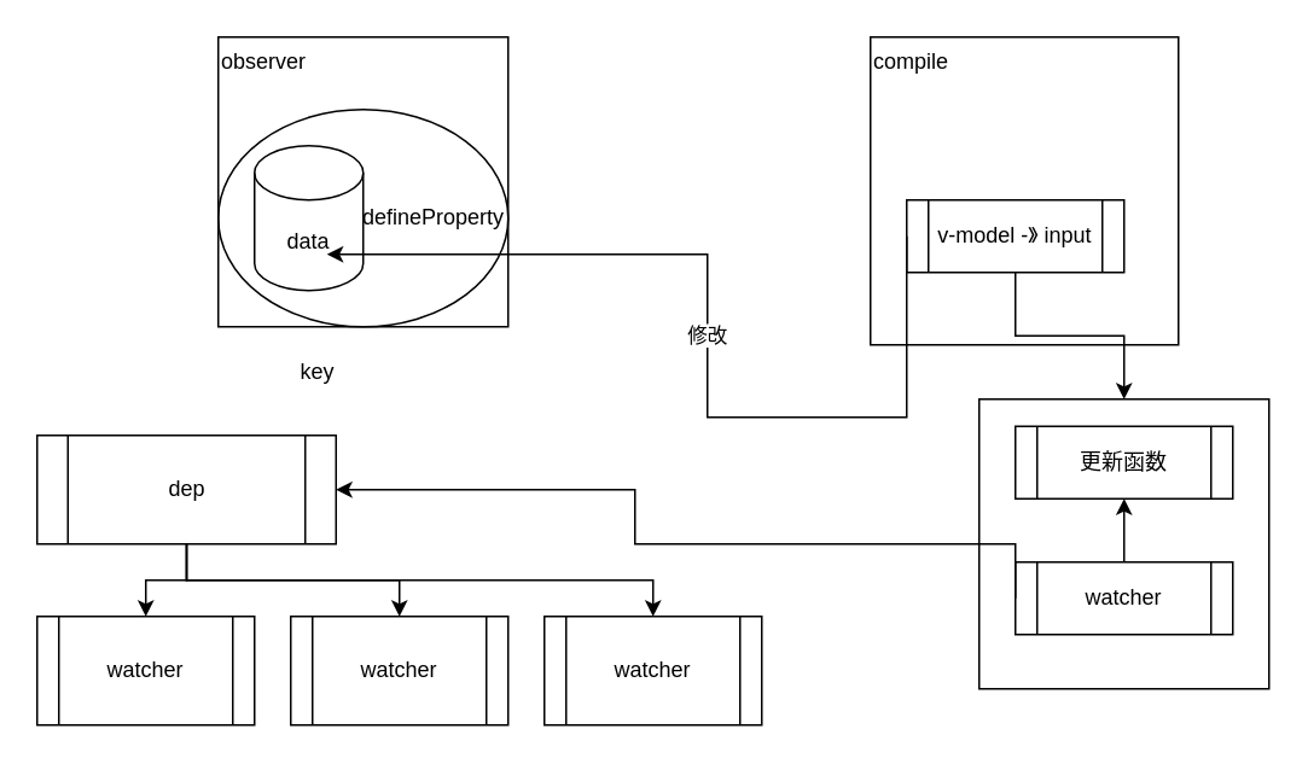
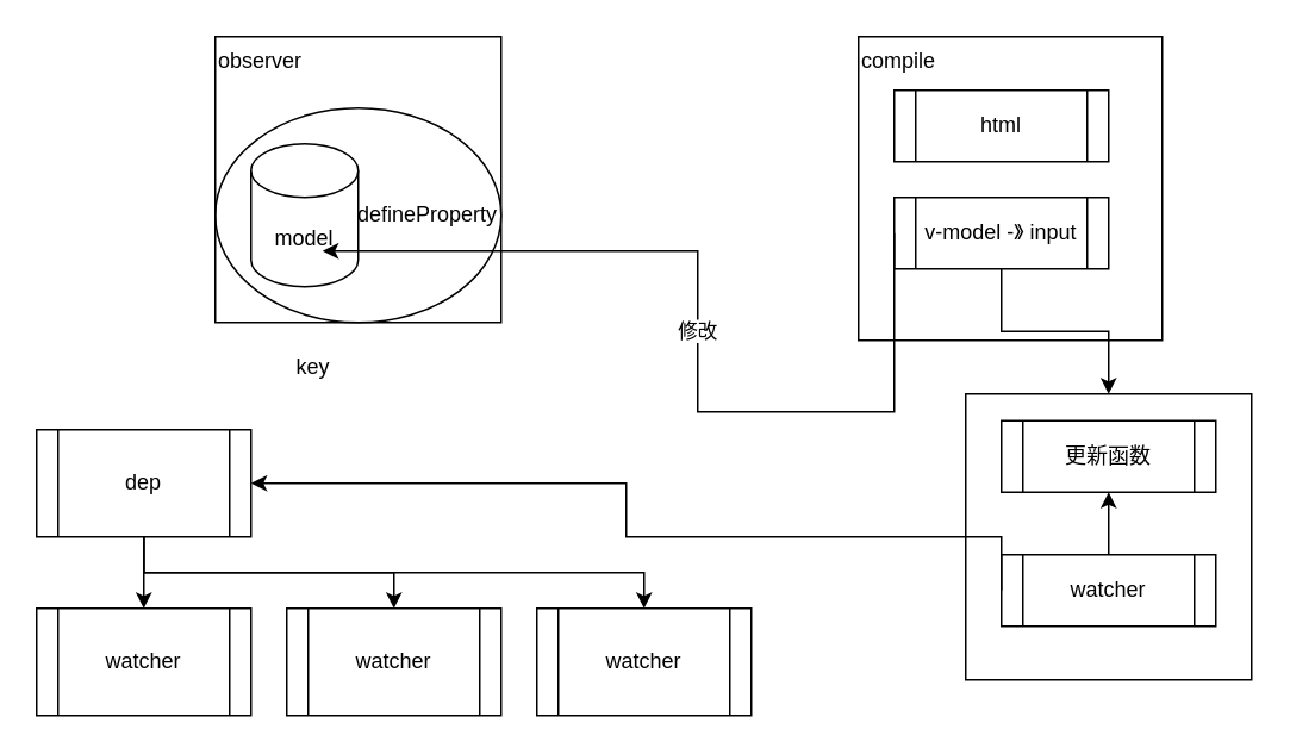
  <mxCell id="0" />
  <mxCell id="1" parent="0" />
  <mxCell id="2" value="observer" style="whiteSpace=wrap;html=1;aspect=fixed;fillColor=none;align=left;verticalAlign=top;" vertex="1" parent="1"><mxGeometry x="120" y="20" width="160" height="160" as="geometry" /></mxCell>
- <mxCell id="3" value="data" style="shape=cylinder3;whiteSpace=wrap;html=1;boundedLbl=1;backgroundOutline=1;size=15;fillColor=none;" vertex="1" parent="1"><mxGeometry x="140" y="80" width="60" height="80" as="geometry" /></mxCell>
+ <mxCell id="3" value="model" style="shape=cylinder3;whiteSpace=wrap;html=1;boundedLbl=1;backgroundOutline=1;size=15;fillColor=none;" vertex="1" parent="1"><mxGeometry x="140" y="80" width="60" height="80" as="geometry" /></mxCell>
  <mxCell id="4" value="compile" style="whiteSpace=wrap;html=1;aspect=fixed;fillColor=none;align=left;verticalAlign=top;" vertex="1" parent="1"><mxGeometry x="480" y="20" width="170" height="170" as="geometry" /></mxCell>
  <mxCell id="5" style="edgeStyle=orthogonalEdgeStyle;rounded=0;orthogonalLoop=1;jettySize=auto;html=1;exitX=0.5;exitY=1;exitDx=0;exitDy=0;entryX=0.5;entryY=0;entryDx=0;entryDy=0;" edge="1" parent="1" source="8" target="9"><mxGeometry relative="1" as="geometry" /></mxCell>
  <mxCell id="6" style="edgeStyle=orthogonalEdgeStyle;rounded=0;orthogonalLoop=1;jettySize=auto;html=1;exitX=0.5;exitY=1;exitDx=0;exitDy=0;" edge="1" parent="1" source="8" target="10"><mxGeometry relative="1" as="geometry" /></mxCell>
  <mxCell id="7" style="edgeStyle=orthogonalEdgeStyle;rounded=0;orthogonalLoop=1;jettySize=auto;html=1;exitX=0.5;exitY=1;exitDx=0;exitDy=0;entryX=0.5;entryY=0;entryDx=0;entryDy=0;" edge="1" parent="1" source="8" target="11"><mxGeometry relative="1" as="geometry" /></mxCell>
- <mxCell id="8" value="dep" style="shape=process;whiteSpace=wrap;html=1;backgroundOutline=1;fillColor=none;" vertex="1" parent="1"><mxGeometry x="20" y="240" width="165" height="60" as="geometry" /></mxCell>
+ <mxCell id="8" value="dep" style="shape=process;whiteSpace=wrap;html=1;backgroundOutline=1;fillColor=none;" vertex="1" parent="1"><mxGeometry x="20" y="240" width="120" height="60" as="geometry" /></mxCell>
  <mxCell id="9" value="watcher" style="shape=process;whiteSpace=wrap;html=1;backgroundOutline=1;fillColor=none;" vertex="1" parent="1"><mxGeometry x="20" y="340" width="120" height="60" as="geometry" /></mxCell>
  <mxCell id="10" value="watcher" style="shape=process;whiteSpace=wrap;html=1;backgroundOutline=1;fillColor=none;" vertex="1" parent="1"><mxGeometry x="160" y="340" width="120" height="60" as="geometry" /></mxCell>
  <mxCell id="11" value="watcher" style="shape=process;whiteSpace=wrap;html=1;backgroundOutline=1;fillColor=none;" vertex="1" parent="1"><mxGeometry x="300" y="340" width="120" height="60" as="geometry" /></mxCell>
  <mxCell id="12" value="key" style="text;html=1;strokeColor=none;fillColor=none;align=center;verticalAlign=middle;whiteSpace=wrap;rounded=0;" vertex="1" parent="1"><mxGeometry x="145" y="190" width="60" height="30" as="geometry" /></mxCell>
  <mxCell id="13" value="defineProperty" style="ellipse;whiteSpace=wrap;html=1;fillColor=none;align=right;" vertex="1" parent="1"><mxGeometry x="120" y="60" width="160" height="120" as="geometry" /></mxCell>
+ <mxCell id="14" value="html" style="shape=process;whiteSpace=wrap;html=1;backgroundOutline=1;fillColor=none;" vertex="1" parent="1"><mxGeometry x="500" y="50" width="120" height="40" as="geometry" /></mxCell>
  <mxCell id="15" value="修改" style="edgeStyle=orthogonalEdgeStyle;rounded=0;orthogonalLoop=1;jettySize=auto;html=1;exitX=0;exitY=0.5;exitDx=0;exitDy=0;" edge="1" parent="1" source="17"><mxGeometry relative="1" as="geometry"><mxPoint x="180" y="140" as="targetPoint" /><Array as="points"><mxPoint x="500" y="230" /><mxPoint x="390" y="230" /><mxPoint x="390" y="140" /></Array></mxGeometry></mxCell>
  <mxCell id="16" style="edgeStyle=orthogonalEdgeStyle;rounded=0;orthogonalLoop=1;jettySize=auto;html=1;exitX=0.5;exitY=1;exitDx=0;exitDy=0;" edge="1" parent="1" source="17" target="22"><mxGeometry relative="1" as="geometry" /></mxCell>
  <mxCell id="17" value="v-model -》 input" style="shape=process;whiteSpace=wrap;html=1;backgroundOutline=1;fillColor=none;" vertex="1" parent="1"><mxGeometry x="500" y="110" width="120" height="40" as="geometry" /></mxCell>
  <mxCell id="18" value="更新函数" style="shape=process;whiteSpace=wrap;html=1;backgroundOutline=1;fillColor=none;" vertex="1" parent="1"><mxGeometry x="560" y="235" width="120" height="40" as="geometry" /></mxCell>
  <mxCell id="19" style="edgeStyle=orthogonalEdgeStyle;rounded=0;orthogonalLoop=1;jettySize=auto;html=1;exitX=0;exitY=0.5;exitDx=0;exitDy=0;entryX=1;entryY=0.5;entryDx=0;entryDy=0;" edge="1" parent="1" source="21" target="8"><mxGeometry relative="1" as="geometry"><Array as="points"><mxPoint x="560" y="300" /><mxPoint x="350" y="300" /><mxPoint x="350" y="270" /></Array></mxGeometry></mxCell>
  <mxCell id="20" style="edgeStyle=orthogonalEdgeStyle;rounded=0;orthogonalLoop=1;jettySize=auto;html=1;exitX=0.5;exitY=0;exitDx=0;exitDy=0;entryX=0.5;entryY=1;entryDx=0;entryDy=0;" edge="1" parent="1" source="21" target="18"><mxGeometry relative="1" as="geometry" /></mxCell>
  <mxCell id="21" value="watcher" style="shape=process;whiteSpace=wrap;html=1;backgroundOutline=1;fillColor=none;" vertex="1" parent="1"><mxGeometry x="560" y="310" width="120" height="40" as="geometry" /></mxCell>
  <mxCell id="22" value="" style="whiteSpace=wrap;html=1;aspect=fixed;fillColor=none;" vertex="1" parent="1"><mxGeometry x="540" y="220" width="160" height="160" as="geometry" /></mxCell>
